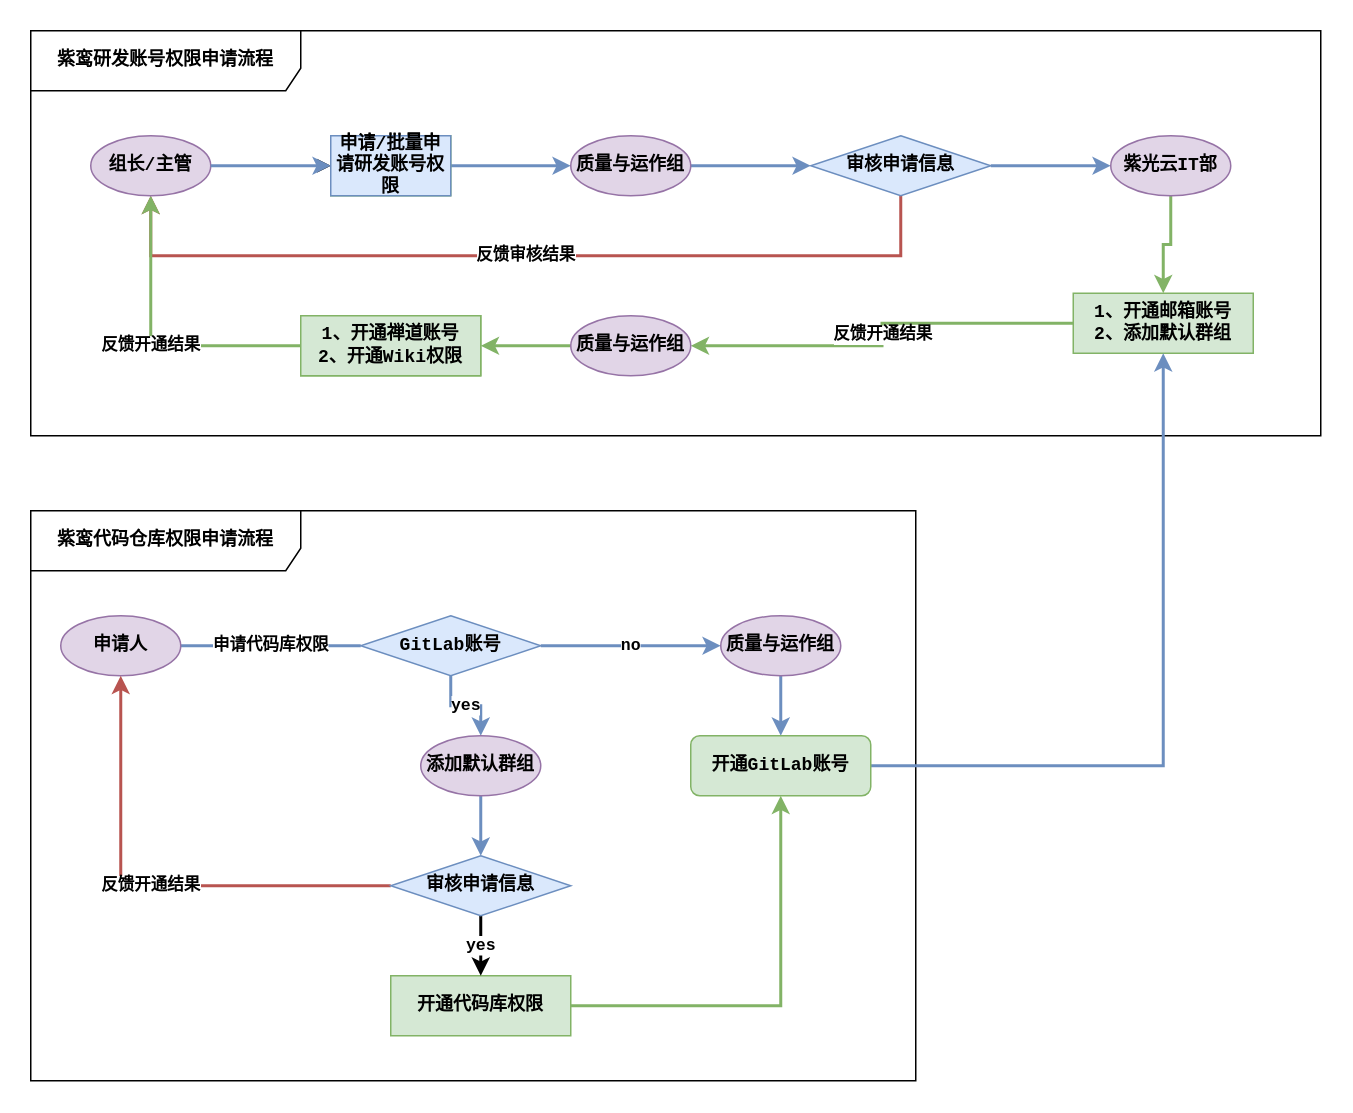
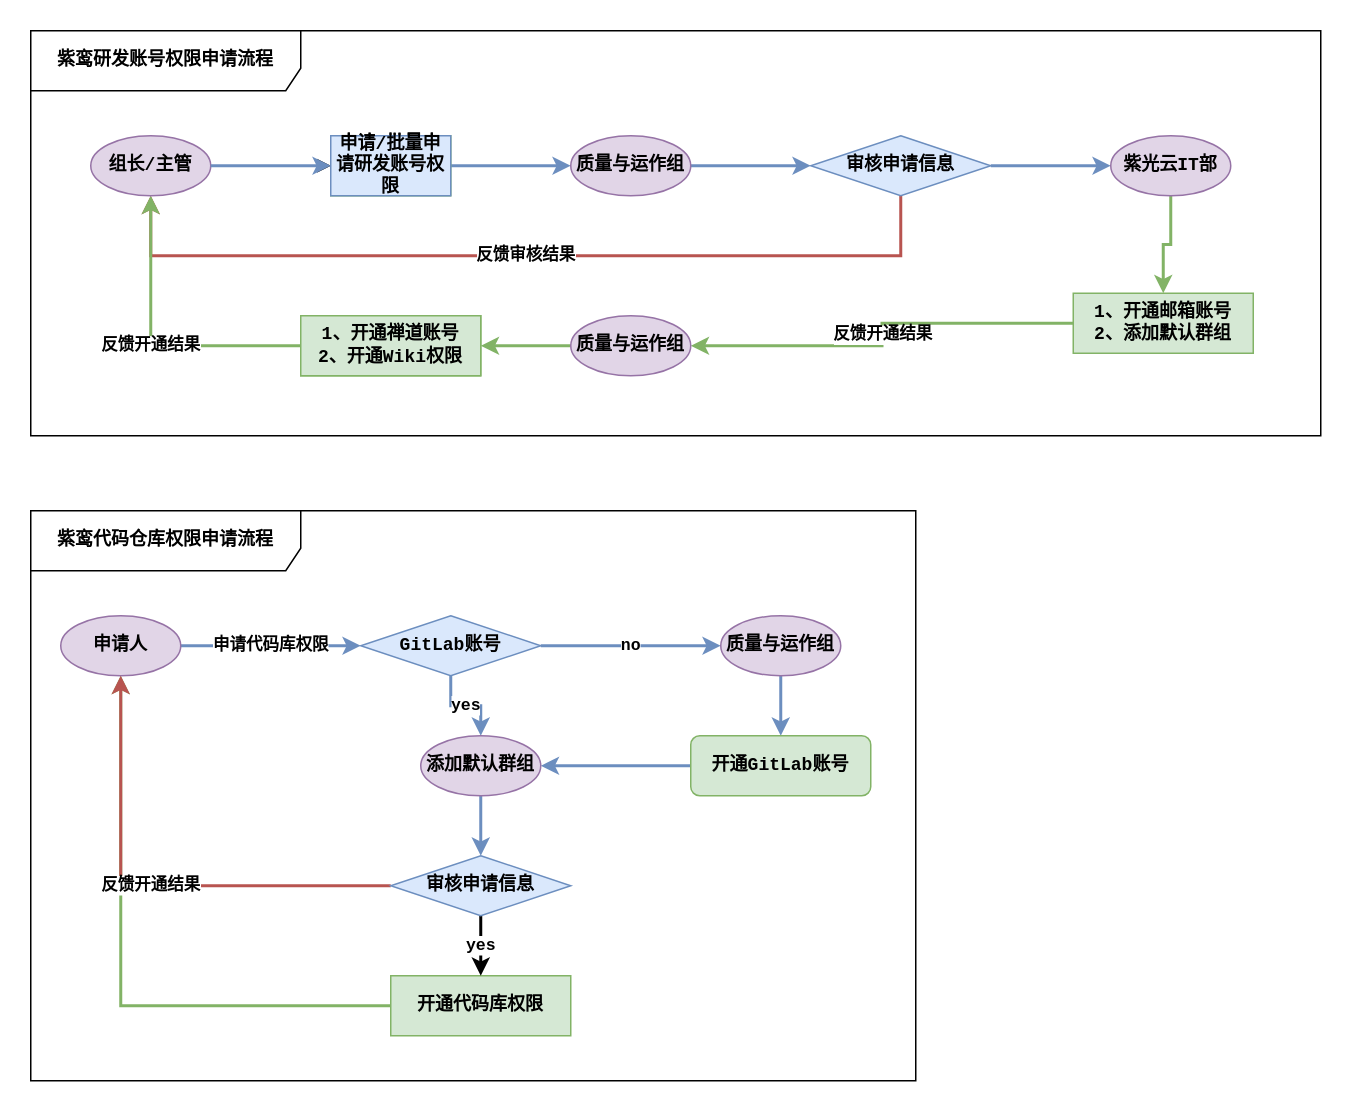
  <mxCell id="0" />
  <mxCell id="1" parent="0" />
  <mxCell id="2" value="&lt;b&gt;紫鸾研发账号权限申请流程&lt;/b&gt;" style="shape=umlFrame;whiteSpace=wrap;html=1;width=180;height=40;fillColor=#FFFFFF;swimlaneFillColor=#ffffff;fontFamily=Courier New;" parent="1" vertex="1"><mxGeometry x="20" y="20" width="860" height="270" as="geometry" /></mxCell>
  <mxCell id="3" style="edgeStyle=orthogonalEdgeStyle;rounded=0;orthogonalLoop=1;jettySize=auto;html=1;exitX=1;exitY=0.5;exitDx=0;exitDy=0;entryX=0;entryY=0.5;entryDx=0;entryDy=0;fontStyle=1;fillColor=#dae8fc;strokeColor=#6c8ebf;strokeWidth=2;fontFamily=Courier New;" parent="1" source="4" target="13" edge="1"><mxGeometry relative="1" as="geometry" /></mxCell>
  <mxCell id="4" value="申请/批量申请Unicloud邮箱" style="rounded=0;whiteSpace=wrap;html=1;fontStyle=1;fillColor=#d5e8d4;strokeColor=#82b366;fontFamily=Courier New;" parent="1" vertex="1"><mxGeometry x="220" y="90" width="80" height="40" as="geometry" /></mxCell>
  <mxCell id="5" value="反馈开通结果" style="edgeStyle=orthogonalEdgeStyle;rounded=0;orthogonalLoop=1;jettySize=auto;html=1;entryX=1;entryY=0.5;entryDx=0;entryDy=0;fontStyle=1;fillColor=#d5e8d4;strokeColor=#82b366;strokeWidth=2;fontFamily=Courier New;" parent="1" source="6" target="19" edge="1"><mxGeometry relative="1" as="geometry" /></mxCell>
  <mxCell id="6" value="1、开通邮箱账号&lt;br&gt;2、添加默认群组" style="rounded=0;whiteSpace=wrap;html=1;fontStyle=1;fillColor=#d5e8d4;strokeColor=#82b366;fontFamily=Courier New;" parent="1" vertex="1"><mxGeometry x="715" y="195" width="120" height="40" as="geometry" /></mxCell>
  <mxCell id="7" style="edgeStyle=orthogonalEdgeStyle;rounded=0;orthogonalLoop=1;jettySize=auto;html=1;entryX=0;entryY=0.5;entryDx=0;entryDy=0;fontStyle=1;fillColor=#dae8fc;strokeColor=#6c8ebf;strokeWidth=2;fontFamily=Courier New;" parent="1" source="9" target="17" edge="1"><mxGeometry relative="1" as="geometry" /></mxCell>
  <mxCell id="8" value="反馈审核结果" style="edgeStyle=orthogonalEdgeStyle;rounded=0;orthogonalLoop=1;jettySize=auto;html=1;fontStyle=1;fillColor=#f8cecc;strokeColor=#b85450;entryX=0.5;entryY=1;entryDx=0;entryDy=0;strokeWidth=2;fontFamily=Courier New;" parent="1" source="9" target="15" edge="1"><mxGeometry relative="1" as="geometry"><mxPoint x="100" y="140" as="targetPoint" /><Array as="points"><mxPoint x="600" y="170" /><mxPoint x="100" y="170" /></Array></mxGeometry></mxCell>
  <mxCell id="9" value="审核申请信息" style="rhombus;whiteSpace=wrap;html=1;fontStyle=1;fillColor=#dae8fc;strokeColor=#6c8ebf;fontFamily=Courier New;" parent="1" vertex="1"><mxGeometry x="540" y="90" width="120" height="40" as="geometry" /></mxCell>
  <mxCell id="10" value="反馈开通结果" style="edgeStyle=orthogonalEdgeStyle;rounded=0;orthogonalLoop=1;jettySize=auto;html=1;entryX=0.5;entryY=1;entryDx=0;entryDy=0;fontStyle=1;strokeWidth=2;fillColor=#d5e8d4;strokeColor=#82b366;fontFamily=Courier New;" parent="1" source="11" target="15" edge="1"><mxGeometry relative="1" as="geometry" /></mxCell>
  <mxCell id="11" value="1、开通禅道账号&lt;br&gt;2、开通Wiki权限" style="rounded=0;whiteSpace=wrap;html=1;fontStyle=1;fillColor=#d5e8d4;strokeColor=#82b366;fontFamily=Courier New;" parent="1" vertex="1"><mxGeometry x="200" y="210" width="120" height="40" as="geometry" /></mxCell>
  <mxCell id="12" style="edgeStyle=orthogonalEdgeStyle;rounded=0;orthogonalLoop=1;jettySize=auto;html=1;entryX=0;entryY=0.5;entryDx=0;entryDy=0;fontStyle=1;fillColor=#dae8fc;strokeColor=#6c8ebf;strokeWidth=2;fontFamily=Courier New;" parent="1" source="13" target="9" edge="1"><mxGeometry relative="1" as="geometry" /></mxCell>
  <mxCell id="13" value="质量与运作组" style="ellipse;whiteSpace=wrap;html=1;fontStyle=1;fillColor=#e1d5e7;strokeColor=#9673a6;fontFamily=Courier New;" parent="1" vertex="1"><mxGeometry x="380" y="90" width="80" height="40" as="geometry" /></mxCell>
  <mxCell id="14" style="edgeStyle=orthogonalEdgeStyle;rounded=0;orthogonalLoop=1;jettySize=auto;html=1;entryX=0;entryY=0.5;entryDx=0;entryDy=0;fontStyle=1;fontFamily=Courier New;" parent="1" source="15" target="4" edge="1"><mxGeometry relative="1" as="geometry" /></mxCell>
  <mxCell id="15" value="组长/主管" style="ellipse;whiteSpace=wrap;html=1;fontStyle=1;fillColor=#e1d5e7;strokeColor=#9673a6;fontFamily=Courier New;" parent="1" vertex="1"><mxGeometry x="60" y="90" width="80" height="40" as="geometry" /></mxCell>
  <mxCell id="16" style="edgeStyle=orthogonalEdgeStyle;rounded=0;orthogonalLoop=1;jettySize=auto;html=1;entryX=0.5;entryY=0;entryDx=0;entryDy=0;fontStyle=1;fillColor=#d5e8d4;strokeColor=#82b366;strokeWidth=2;fontFamily=Courier New;" parent="1" source="17" target="6" edge="1"><mxGeometry relative="1" as="geometry" /></mxCell>
  <mxCell id="17" value="紫光云IT部" style="ellipse;whiteSpace=wrap;html=1;fontStyle=1;fillColor=#e1d5e7;strokeColor=#9673a6;fontFamily=Courier New;" parent="1" vertex="1"><mxGeometry x="740" y="90" width="80" height="40" as="geometry" /></mxCell>
  <mxCell id="18" style="edgeStyle=orthogonalEdgeStyle;rounded=0;orthogonalLoop=1;jettySize=auto;html=1;entryX=1;entryY=0.5;entryDx=0;entryDy=0;fontStyle=1;strokeWidth=2;fillColor=#d5e8d4;strokeColor=#82b366;fontFamily=Courier New;" parent="1" source="19" target="11" edge="1"><mxGeometry relative="1" as="geometry" /></mxCell>
  <mxCell id="19" value="质量与运作组" style="ellipse;whiteSpace=wrap;html=1;fontStyle=1;fillColor=#e1d5e7;strokeColor=#9673a6;fontFamily=Courier New;" parent="1" vertex="1"><mxGeometry x="380" y="210" width="80" height="40" as="geometry" /></mxCell>
  <mxCell id="20" style="edgeStyle=orthogonalEdgeStyle;rounded=0;orthogonalLoop=1;jettySize=auto;html=1;exitX=0.5;exitY=1;exitDx=0;exitDy=0;fontStyle=1;fontFamily=Courier New;" parent="1" edge="1"><mxGeometry relative="1" as="geometry"><mxPoint x="595" y="230" as="sourcePoint" /><mxPoint x="595" y="230" as="targetPoint" /></mxGeometry></mxCell>
  <mxCell id="21" value="申请/批量申请研发账号权限" style="rounded=0;whiteSpace=wrap;html=1;fontStyle=1;fillColor=#dae8fc;strokeColor=#6c8ebf;fontFamily=Courier New;" parent="1" vertex="1"><mxGeometry x="220" y="90" width="80" height="40" as="geometry" /></mxCell>
  <mxCell id="22" value="1、开通禅道账号&lt;br&gt;2、开通Wiki权限" style="rounded=0;whiteSpace=wrap;html=1;fontStyle=1;fillColor=#d5e8d4;strokeColor=#82b366;fontFamily=Courier New;" parent="1" vertex="1"><mxGeometry x="200" y="210" width="120" height="40" as="geometry" /></mxCell>
  <mxCell id="23" style="edgeStyle=orthogonalEdgeStyle;rounded=0;orthogonalLoop=1;jettySize=auto;html=1;entryX=0;entryY=0.5;entryDx=0;entryDy=0;fontStyle=1;fillColor=#dae8fc;strokeColor=#6c8ebf;strokeWidth=2;fontFamily=Courier New;" parent="1" edge="1"><mxGeometry relative="1" as="geometry"><mxPoint x="140" y="110" as="sourcePoint" /><mxPoint x="220" y="110" as="targetPoint" /></mxGeometry></mxCell>
  <mxCell id="24" value="&lt;b&gt;紫鸾代码仓库权限申请流程&lt;/b&gt;" style="shape=umlFrame;whiteSpace=wrap;html=1;width=180;height=40;fillColor=#FFFFFF;swimlaneFillColor=#ffffff;fontFamily=Courier New;" parent="1" vertex="1"><mxGeometry x="20" y="340" width="590" height="380" as="geometry" /></mxCell>
- <mxCell id="25" style="edgeStyle=orthogonalEdgeStyle;rounded=0;orthogonalLoop=1;jettySize=auto;html=1;strokeWidth=2;fillColor=#d5e8d4;strokeColor=#82b366;fontStyle=1;fontFamily=Courier New;" parent="1" source="26" target="35" edge="1"><mxGeometry relative="1" as="geometry"><mxPoint x="160" y="450" as="targetPoint" /></mxGeometry></mxCell>
+ <mxCell id="25" style="edgeStyle=orthogonalEdgeStyle;rounded=0;orthogonalLoop=1;jettySize=auto;html=1;strokeWidth=2;fillColor=#d5e8d4;strokeColor=#82b366;fontStyle=1;entryX=0.5;entryY=1;entryDx=0;entryDy=0;fontFamily=Courier New;" parent="1" source="26" target="28" edge="1"><mxGeometry relative="1" as="geometry"><mxPoint x="160" y="450" as="targetPoint" /></mxGeometry></mxCell>
  <mxCell id="26" value="开通代码库权限" style="rounded=0;whiteSpace=wrap;html=1;fontStyle=1;fillColor=#d5e8d4;strokeColor=#82b366;fontFamily=Courier New;" parent="1" vertex="1"><mxGeometry x="260" y="650" width="120" height="40" as="geometry" /></mxCell>
- <mxCell id="27" value="申请代码库权限" style="edgeStyle=orthogonalEdgeStyle;rounded=0;orthogonalLoop=1;jettySize=auto;html=1;entryX=0;entryY=0.5;entryDx=0;entryDy=0;strokeWidth=2;fillColor=#dae8fc;strokeColor=#6c8ebf;fontStyle=1;fontFamily=Courier New;endArrow=none;" parent="1" source="28" target="31" edge="1"><mxGeometry relative="1" as="geometry" /></mxCell>
+ <mxCell id="27" value="申请代码库权限" style="edgeStyle=orthogonalEdgeStyle;rounded=0;orthogonalLoop=1;jettySize=auto;html=1;entryX=0;entryY=0.5;entryDx=0;entryDy=0;strokeWidth=2;fillColor=#dae8fc;strokeColor=#6c8ebf;fontStyle=1;fontFamily=Courier New;" parent="1" source="28" target="31" edge="1"><mxGeometry relative="1" as="geometry" /></mxCell>
  <mxCell id="28" value="申请人" style="ellipse;whiteSpace=wrap;html=1;fontStyle=1;fillColor=#e1d5e7;strokeColor=#9673a6;fontFamily=Courier New;" parent="1" vertex="1"><mxGeometry x="40" y="410" width="80" height="40" as="geometry" /></mxCell>
  <mxCell id="29" value="yes" style="edgeStyle=orthogonalEdgeStyle;rounded=0;orthogonalLoop=1;jettySize=auto;html=1;entryX=0.5;entryY=0;entryDx=0;entryDy=0;strokeWidth=2;fillColor=#dae8fc;strokeColor=#6c8ebf;fontStyle=1;fontFamily=Courier New;" parent="1" source="31" target="37" edge="1"><mxGeometry relative="1" as="geometry" /></mxCell>
  <mxCell id="30" value="no" style="edgeStyle=orthogonalEdgeStyle;rounded=0;orthogonalLoop=1;jettySize=auto;html=1;entryX=0;entryY=0.5;entryDx=0;entryDy=0;strokeWidth=2;fillColor=#dae8fc;strokeColor=#6c8ebf;fontStyle=1;fontFamily=Courier New;" parent="1" source="31" target="33" edge="1"><mxGeometry relative="1" as="geometry" /></mxCell>
  <mxCell id="31" value="GitLab账号" style="rhombus;whiteSpace=wrap;html=1;fontStyle=1;fillColor=#dae8fc;strokeColor=#6c8ebf;fontFamily=Courier New;" parent="1" vertex="1"><mxGeometry x="240" y="410" width="120" height="40" as="geometry" /></mxCell>
  <mxCell id="32" style="edgeStyle=orthogonalEdgeStyle;rounded=0;orthogonalLoop=1;jettySize=auto;html=1;entryX=0.5;entryY=0;entryDx=0;entryDy=0;strokeWidth=2;fillColor=#dae8fc;strokeColor=#6c8ebf;fontStyle=1;fontFamily=Courier New;" parent="1" source="33" target="35" edge="1"><mxGeometry relative="1" as="geometry" /></mxCell>
  <mxCell id="33" value="质量与运作组" style="ellipse;whiteSpace=wrap;html=1;fontStyle=1;fillColor=#e1d5e7;strokeColor=#9673a6;fontFamily=Courier New;" parent="1" vertex="1"><mxGeometry x="480" y="410" width="80" height="40" as="geometry" /></mxCell>
- <mxCell id="34" style="edgeStyle=orthogonalEdgeStyle;rounded=0;orthogonalLoop=1;jettySize=auto;html=1;strokeWidth=2;fillColor=#dae8fc;strokeColor=#6c8ebf;fontStyle=1;fontFamily=Courier New;" parent="1" source="35" target="6" edge="1"><mxGeometry relative="1" as="geometry" /></mxCell>
+ <mxCell id="34" style="edgeStyle=orthogonalEdgeStyle;rounded=0;orthogonalLoop=1;jettySize=auto;html=1;entryX=1;entryY=0.5;entryDx=0;entryDy=0;strokeWidth=2;fillColor=#dae8fc;strokeColor=#6c8ebf;fontStyle=1;fontFamily=Courier New;" parent="1" source="35" target="37" edge="1"><mxGeometry relative="1" as="geometry" /></mxCell>
  <mxCell id="35" value="开通GitLab账号" style="whiteSpace=wrap;html=1;fontStyle=1;fillColor=#d5e8d4;strokeColor=#82b366;fontFamily=Courier New;rounded=1;" parent="1" vertex="1"><mxGeometry x="460" y="490" width="120" height="40" as="geometry" /></mxCell>
  <mxCell id="36" style="edgeStyle=orthogonalEdgeStyle;rounded=0;orthogonalLoop=1;jettySize=auto;html=1;entryX=0.5;entryY=0;entryDx=0;entryDy=0;strokeWidth=2;fillColor=#dae8fc;strokeColor=#6c8ebf;fontStyle=1;fontFamily=Courier New;" parent="1" source="37" target="40" edge="1"><mxGeometry relative="1" as="geometry" /></mxCell>
  <mxCell id="37" value="添加默认群组" style="ellipse;whiteSpace=wrap;html=1;fontStyle=1;fillColor=#e1d5e7;strokeColor=#9673a6;fontFamily=Courier New;" parent="1" vertex="1"><mxGeometry x="280" y="490" width="80" height="40" as="geometry" /></mxCell>
  <mxCell id="38" value="yes" style="edgeStyle=orthogonalEdgeStyle;rounded=0;orthogonalLoop=1;jettySize=auto;html=1;entryX=0.5;entryY=0;entryDx=0;entryDy=0;strokeWidth=2;fontStyle=1;fontFamily=Courier New;" parent="1" source="40" target="26" edge="1"><mxGeometry relative="1" as="geometry" /></mxCell>
  <mxCell id="39" value="反馈开通结果" style="edgeStyle=orthogonalEdgeStyle;rounded=0;orthogonalLoop=1;jettySize=auto;html=1;entryX=0.5;entryY=1;entryDx=0;entryDy=0;strokeWidth=2;fillColor=#f8cecc;strokeColor=#b85450;fontStyle=1;fontFamily=Courier New;" parent="1" source="40" target="28" edge="1"><mxGeometry relative="1" as="geometry" /></mxCell>
  <mxCell id="40" value="审核申请信息" style="rhombus;whiteSpace=wrap;html=1;fontStyle=1;fillColor=#dae8fc;strokeColor=#6c8ebf;fontFamily=Courier New;" parent="1" vertex="1"><mxGeometry x="260" y="570" width="120" height="40" as="geometry" /></mxCell>
